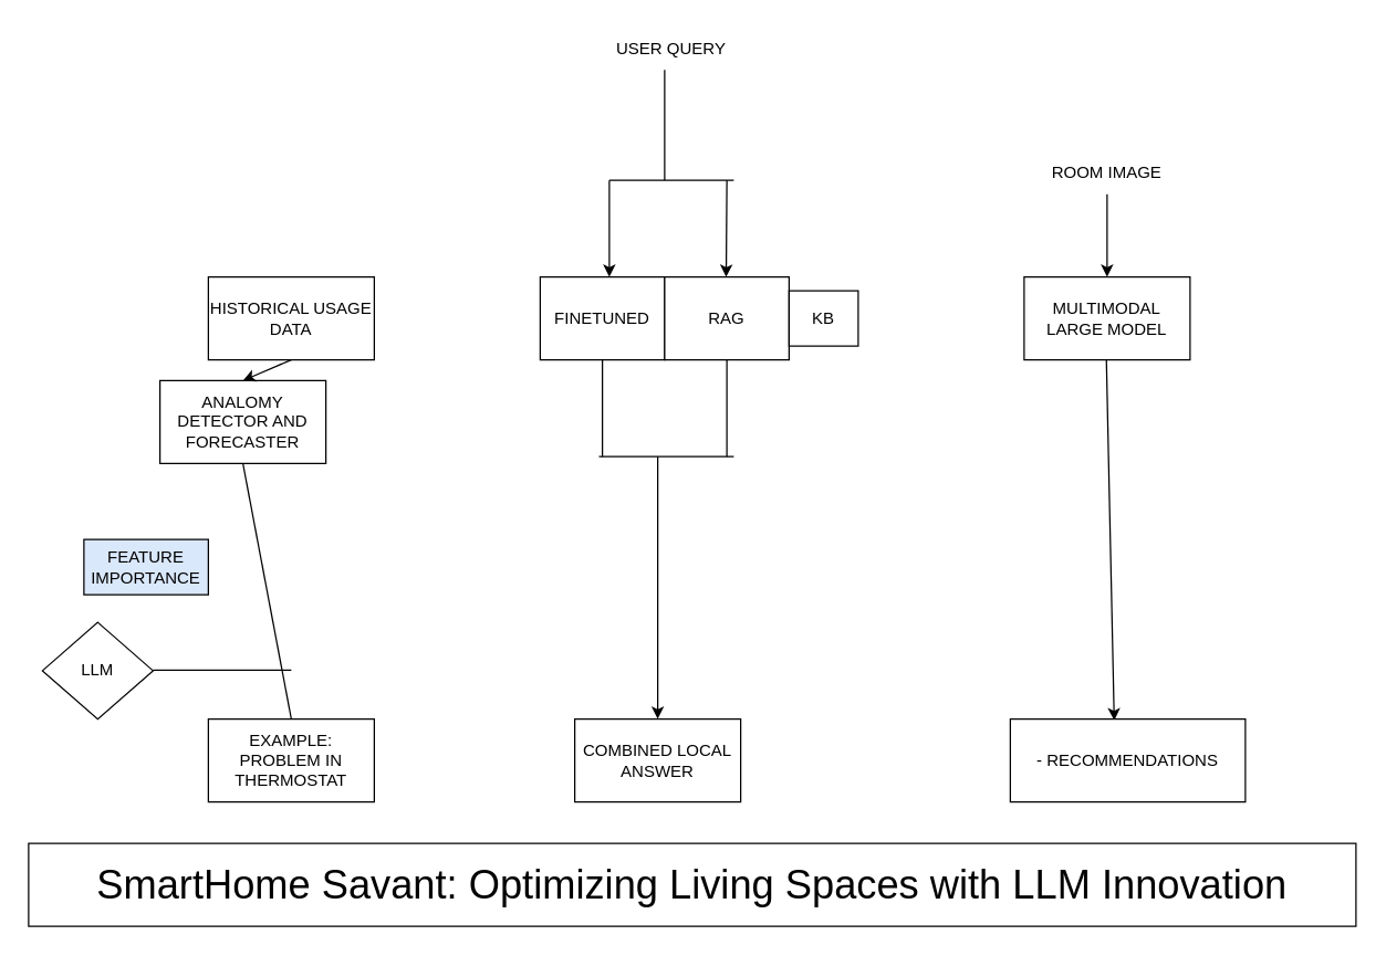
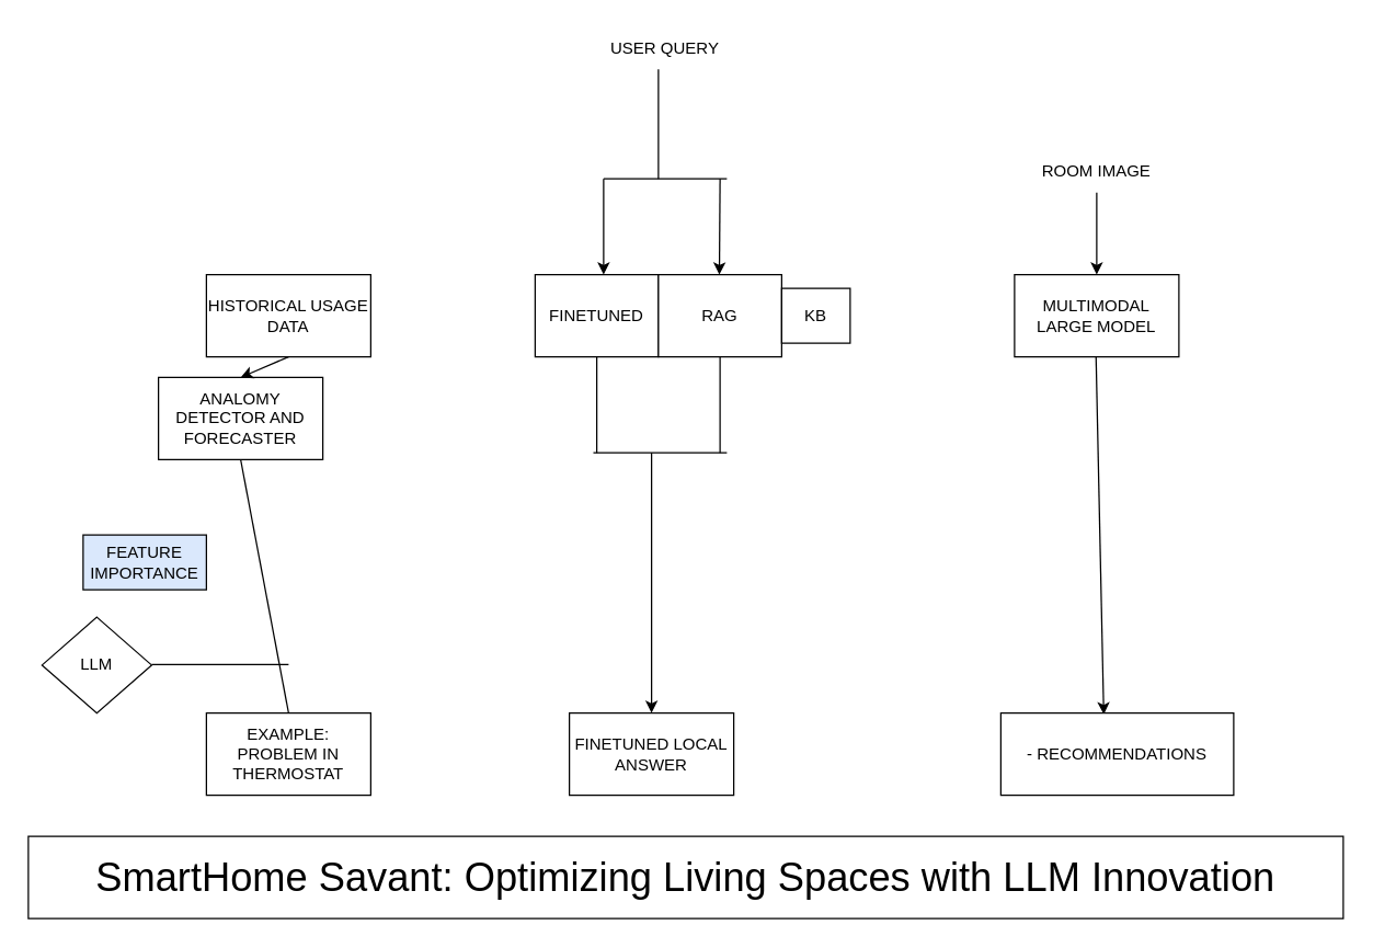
  <mxCell id="0" />
  <mxCell id="1" parent="0" />
  <mxCell id="2" value="HISTORICAL USAGE DATA" style="rounded=0;whiteSpace=wrap;html=1;" vertex="1" parent="1"><mxGeometry x="150" y="200" width="120" height="60" as="geometry" /></mxCell>
  <mxCell id="3" value="ANALOMY DETECTOR AND FORECASTER" style="rounded=0;whiteSpace=wrap;html=1;" vertex="1" parent="1"><mxGeometry x="115" y="275" width="120" height="60" as="geometry" /></mxCell>
- <mxCell id="4" value="COMBINED LOCAL ANSWER" style="rounded=0;whiteSpace=wrap;html=1;" vertex="1" parent="1"><mxGeometry x="415" y="520" width="120" height="60" as="geometry" /></mxCell>
+ <mxCell id="4" value="FINETUNED LOCAL ANSWER" style="rounded=0;whiteSpace=wrap;html=1;" vertex="1" parent="1"><mxGeometry x="415" y="520" width="120" height="60" as="geometry" /></mxCell>
  <mxCell id="5" value="MULTIMODAL LARGE MODEL" style="rounded=0;whiteSpace=wrap;html=1;" vertex="1" parent="1"><mxGeometry x="740" y="200" width="120" height="60" as="geometry" /></mxCell>
  <mxCell id="6" value="FINETUNED" style="rounded=0;whiteSpace=wrap;html=1;" vertex="1" parent="1"><mxGeometry x="390" y="200" width="90" height="60" as="geometry" /></mxCell>
  <mxCell id="7" value="RAG" style="rounded=0;whiteSpace=wrap;html=1;" vertex="1" parent="1"><mxGeometry x="480" y="200" width="90" height="60" as="geometry" /></mxCell>
  <mxCell id="8" value="KB" style="rounded=0;whiteSpace=wrap;html=1;" vertex="1" parent="1"><mxGeometry x="570" y="210" width="50" height="40" as="geometry" /></mxCell>
  <mxCell id="9" value="" style="endArrow=none;html=1;rounded=0;entryX=0.5;entryY=1;entryDx=0;entryDy=0;" edge="1" parent="1" target="6"><mxGeometry width="50" height="50" relative="1" as="geometry"><mxPoint x="435" y="330" as="sourcePoint" /><mxPoint x="430" y="270" as="targetPoint" /><Array as="points"><mxPoint x="435" y="300" /></Array></mxGeometry></mxCell>
  <mxCell id="10" value="" style="endArrow=none;html=1;rounded=0;entryX=0.5;entryY=1;entryDx=0;entryDy=0;" edge="1" parent="1" target="7"><mxGeometry width="50" height="50" relative="1" as="geometry"><mxPoint x="525" y="330" as="sourcePoint" /><mxPoint x="450" y="370" as="targetPoint" /><Array as="points"><mxPoint x="525" y="300" /></Array></mxGeometry></mxCell>
  <mxCell id="11" value="" style="endArrow=none;html=1;rounded=0;" edge="1" parent="1"><mxGeometry width="50" height="50" relative="1" as="geometry"><mxPoint x="432.5" y="330" as="sourcePoint" /><mxPoint x="530" y="330" as="targetPoint" /><Array as="points"><mxPoint x="480" y="330" /></Array></mxGeometry></mxCell>
  <mxCell id="12" value="" style="endArrow=classic;html=1;rounded=0;entryX=0.5;entryY=0;entryDx=0;entryDy=0;" edge="1" parent="1" target="4"><mxGeometry width="50" height="50" relative="1" as="geometry"><mxPoint x="475" y="330" as="sourcePoint" /><mxPoint x="440" y="360" as="targetPoint" /></mxGeometry></mxCell>
  <mxCell id="13" value="" style="endArrow=classic;html=1;rounded=0;entryX=0.5;entryY=0;entryDx=0;entryDy=0;" edge="1" parent="1" target="5"><mxGeometry width="50" height="50" relative="1" as="geometry"><mxPoint x="800" y="140" as="sourcePoint" /><mxPoint x="440" y="220" as="targetPoint" /></mxGeometry></mxCell>
  <mxCell id="14" value="ROOM IMAGE" style="text;html=1;align=center;verticalAlign=middle;whiteSpace=wrap;rounded=0;" vertex="1" parent="1"><mxGeometry x="750" y="110" width="100" height="30" as="geometry" /></mxCell>
  <mxCell id="15" value="FEATURE IMPORTANCE" style="rounded=0;whiteSpace=wrap;html=1;fillColor=#dae8fc;" vertex="1" parent="1"><mxGeometry x="60" y="390" width="90" height="40" as="geometry" /></mxCell>
  <mxCell id="16" value="" style="endArrow=none;html=1;rounded=0;exitX=0.5;exitY=1;exitDx=0;exitDy=0;entryX=0.5;entryY=0;entryDx=0;entryDy=0;" edge="1" parent="1" source="3" target="17"><mxGeometry width="50" height="50" relative="1" as="geometry"><mxPoint x="390" y="480" as="sourcePoint" /><mxPoint x="210" y="500" as="targetPoint" /></mxGeometry></mxCell>
  <mxCell id="17" value="EXAMPLE: PROBLEM IN THERMOSTAT" style="rounded=0;whiteSpace=wrap;html=1;" vertex="1" parent="1"><mxGeometry x="150" y="520" width="120" height="60" as="geometry" /></mxCell>
  <mxCell id="18" value="" style="endArrow=none;html=1;rounded=0;" edge="1" parent="1"><mxGeometry width="50" height="50" relative="1" as="geometry"><mxPoint x="210" y="484.5" as="sourcePoint" /><mxPoint x="110" y="484.5" as="targetPoint" /></mxGeometry></mxCell>
  <mxCell id="19" value="LLM" style="rhombus;whiteSpace=wrap;html=1;" vertex="1" parent="1"><mxGeometry x="30" y="450" width="80" height="70" as="geometry" /></mxCell>
  <mxCell id="20" value="" style="endArrow=classic;html=1;rounded=0;entryX=0.5;entryY=0;entryDx=0;entryDy=0;exitX=0.5;exitY=1;exitDx=0;exitDy=0;" edge="1" parent="1" source="2" target="3"><mxGeometry width="50" height="50" relative="1" as="geometry"><mxPoint x="485" y="340" as="sourcePoint" /><mxPoint x="485" y="390" as="targetPoint" /></mxGeometry></mxCell>
  <mxCell id="21" value="" style="endArrow=classic;html=1;rounded=0;" edge="1" parent="1"><mxGeometry width="50" height="50" relative="1" as="geometry"><mxPoint x="440" y="130" as="sourcePoint" /><mxPoint x="440" y="200" as="targetPoint" /></mxGeometry></mxCell>
  <mxCell id="22" value="" style="endArrow=classic;html=1;rounded=0;" edge="1" parent="1"><mxGeometry width="50" height="50" relative="1" as="geometry"><mxPoint x="525" y="130" as="sourcePoint" /><mxPoint x="524.5" y="200" as="targetPoint" /></mxGeometry></mxCell>
  <mxCell id="23" value="" style="endArrow=none;html=1;rounded=0;" edge="1" parent="1"><mxGeometry width="50" height="50" relative="1" as="geometry"><mxPoint x="440" y="130" as="sourcePoint" /><mxPoint x="530" y="130" as="targetPoint" /><Array as="points" /></mxGeometry></mxCell>
  <mxCell id="24" value="" style="endArrow=none;html=1;rounded=0;" edge="1" parent="1"><mxGeometry width="50" height="50" relative="1" as="geometry"><mxPoint x="480" y="130" as="sourcePoint" /><mxPoint x="480" y="50" as="targetPoint" /></mxGeometry></mxCell>
  <mxCell id="25" value="USER QUERY" style="text;html=1;align=center;verticalAlign=middle;whiteSpace=wrap;rounded=0;" vertex="1" parent="1"><mxGeometry x="435" y="20" width="100" height="30" as="geometry" /></mxCell>
  <mxCell id="26" value="&lt;font style=&quot;font-size: 29px;&quot;&gt;SmartHome Savant: Optimizing Living Spaces with LLM Innovation&lt;/font&gt;" style="rounded=0;whiteSpace=wrap;html=1;" vertex="1" parent="1"><mxGeometry x="20" y="610" width="960" height="60" as="geometry" /></mxCell>
  <mxCell id="27" value="" style="endArrow=classic;html=1;rounded=0;entryX=0.442;entryY=0.017;entryDx=0;entryDy=0;entryPerimeter=0;" edge="1" parent="1" target="28"><mxGeometry width="50" height="50" relative="1" as="geometry"><mxPoint x="799.5" y="260" as="sourcePoint" /><mxPoint x="799.5" y="320" as="targetPoint" /></mxGeometry></mxCell>
  <mxCell id="28" value="- RECOMMENDATIONS" style="rounded=0;whiteSpace=wrap;html=1;" vertex="1" parent="1"><mxGeometry x="730" y="520" width="170" height="60" as="geometry" /></mxCell>
